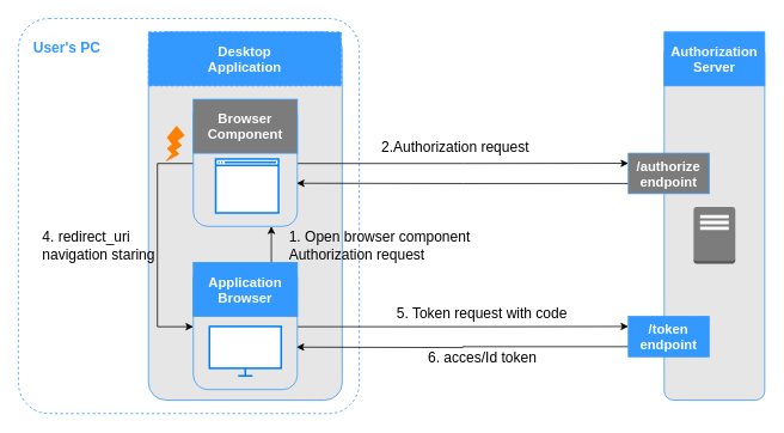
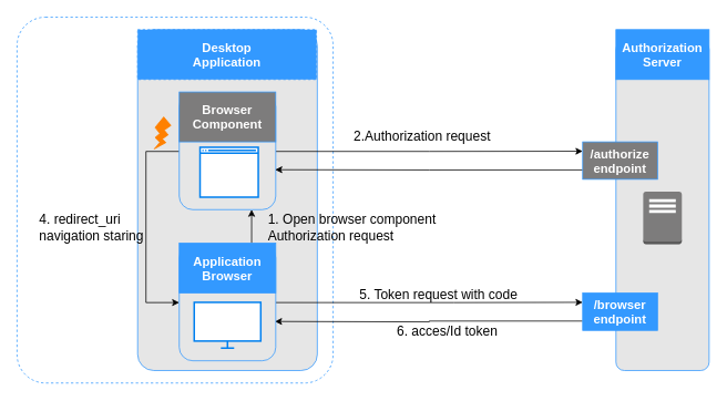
  <mxCell id="0" />
  <mxCell id="1" parent="0" />
  <mxCell id="2" value="" style="rounded=1;whiteSpace=wrap;html=1;strokeColor=#3399FF;strokeWidth=1;fillColor=none;fontFamily=Verdana;fontSize=12;fontColor=#00BEF2;perimeterSpacing=0;imageHeight=24;arcSize=9;dashed=1;" parent="1" vertex="1"><mxGeometry x="20" y="20" width="380" height="440" as="geometry" /></mxCell>
  <mxCell id="3" value="" style="rounded=1;whiteSpace=wrap;html=1;strokeColor=#3399FF;strokeWidth=1;fillColor=#E6E6E6;fontFamily=Verdana;fontSize=12;fontColor=#000000;perimeterSpacing=0;imageHeight=24;arcSize=9;" parent="1" vertex="1"><mxGeometry x="165" y="35" width="216" height="410" as="geometry" /></mxCell>
  <mxCell id="4" value="Desktop&lt;br&gt;Application" style="whiteSpace=wrap;html=1;strokeColor=#3399FF;strokeWidth=1;fillColor=#3399FF;fontFamily=Helvetica;fontSize=15;fontColor=#FFFFFF;fontStyle=1;dashed=1;" parent="1" vertex="1"><mxGeometry x="165" y="35" width="215" height="60" as="geometry" /></mxCell>
  <mxCell id="5" style="edgeStyle=orthogonalEdgeStyle;rounded=0;orthogonalLoop=1;jettySize=auto;html=1;exitX=1;exitY=0.5;exitDx=0;exitDy=0;entryX=0;entryY=0.25;entryDx=0;entryDy=0;" parent="1" source="7" target="14" edge="1"><mxGeometry relative="1" as="geometry" /></mxCell>
  <mxCell id="6" style="edgeStyle=orthogonalEdgeStyle;rounded=0;orthogonalLoop=1;jettySize=auto;html=1;exitX=0;exitY=0.5;exitDx=0;exitDy=0;entryX=0;entryY=0.5;entryDx=0;entryDy=0;" parent="1" source="7" target="23" edge="1"><mxGeometry relative="1" as="geometry"><Array as="points"><mxPoint x="175" y="182" /><mxPoint x="175" y="363" /></Array></mxGeometry></mxCell>
  <mxCell id="7" value="" style="rounded=1;whiteSpace=wrap;html=1;strokeColor=#3399FF;strokeWidth=1;fillColor=#E6E6E6;fontFamily=Verdana;fontSize=12;fontColor=#00BEF2;perimeterSpacing=0;imageHeight=24;arcSize=14;" parent="1" vertex="1"><mxGeometry x="215" y="111.5" width="116" height="140" as="geometry" /></mxCell>
  <mxCell id="8" value="Browser&lt;br&gt;Component" style="whiteSpace=wrap;html=1;strokeColor=#3399FF;strokeWidth=1;fillColor=#7d7c7c;fontFamily=Helvetica;fontSize=15;fontColor=#FFFFFF;fontStyle=1;" parent="1" vertex="1"><mxGeometry x="215" y="110" width="116" height="60" as="geometry" /></mxCell>
  <mxCell id="9" value="" style="rounded=1;whiteSpace=wrap;html=1;strokeColor=#3399FF;strokeWidth=1;fillColor=#E6E6E6;fontFamily=Verdana;fontSize=12;fontColor=#00BEF2;perimeterSpacing=0;imageHeight=24;arcSize=9;" parent="1" vertex="1"><mxGeometry x="740" y="49" width="112" height="396" as="geometry" /></mxCell>
  <mxCell id="10" value="Authorization Server" style="whiteSpace=wrap;html=1;strokeColor=#3399FF;strokeWidth=1;fillColor=#3399FF;fontFamily=Helvetica;fontSize=15;fontColor=#FFFFFF;fontStyle=1" parent="1" vertex="1"><mxGeometry x="740" y="35" width="112" height="60" as="geometry" /></mxCell>
  <mxCell id="11" value="" style="html=1;verticalLabelPosition=bottom;align=center;labelBackgroundColor=#ffffff;verticalAlign=top;strokeWidth=2;strokeColor=#0080F0;shadow=0;dashed=0;shape=mxgraph.ios7.icons.window;" parent="1" vertex="1"><mxGeometry x="240" y="176.5" width="70" height="60" as="geometry" /></mxCell>
  <mxCell id="12" value="" style="outlineConnect=0;dashed=0;verticalLabelPosition=bottom;verticalAlign=top;align=center;html=1;shape=mxgraph.aws3.traditional_server;fillColor=#7D7C7C;gradientColor=none;" parent="1" vertex="1"><mxGeometry x="772.75" y="230" width="46.5" height="63" as="geometry" /></mxCell>
  <mxCell id="13" style="edgeStyle=orthogonalEdgeStyle;rounded=0;orthogonalLoop=1;jettySize=auto;html=1;exitX=0;exitY=0.75;exitDx=0;exitDy=0;entryX=0.994;entryY=0.657;entryDx=0;entryDy=0;entryPerimeter=0;fontSize=16;" parent="1" source="14" target="7" edge="1"><mxGeometry relative="1" as="geometry" /></mxCell>
  <mxCell id="14" value="/authorize&lt;br&gt;endpoint" style="whiteSpace=wrap;html=1;strokeColor=#3399FF;strokeWidth=1;fillColor=#7d7c7c;fontFamily=Helvetica;fontSize=15;fontColor=#FFFFFF;fontStyle=1;" parent="1" vertex="1"><mxGeometry x="700" y="170" width="90" height="45" as="geometry" /></mxCell>
  <mxCell id="15" value="4. redirect_uri&lt;br&gt;navigation staring" style="text;html=1;align=left;verticalAlign=middle;resizable=0;points=[];autosize=1;strokeColor=none;fillColor=none;fontSize=16;" parent="1" vertex="1"><mxGeometry x="45" y="245" width="145" height="55" as="geometry" /></mxCell>
  <mxCell id="16" value="2.Authorization request" style="text;html=1;align=left;verticalAlign=middle;resizable=0;points=[];autosize=1;strokeColor=none;fillColor=none;fontSize=16;" parent="1" vertex="1"><mxGeometry x="422.5" y="145" width="185" height="35" as="geometry" /></mxCell>
  <mxCell id="17" style="edgeStyle=orthogonalEdgeStyle;rounded=0;orthogonalLoop=1;jettySize=auto;html=1;exitX=0;exitY=0.75;exitDx=0;exitDy=0;fontSize=16;strokeColor=#000000;" parent="1" source="18" edge="1"><mxGeometry relative="1" as="geometry"><mxPoint x="330" y="386" as="targetPoint" /></mxGeometry></mxCell>
- <mxCell id="18" value="/token&lt;br&gt;endpoint" style="whiteSpace=wrap;html=1;strokeColor=#3399FF;strokeWidth=1;fillColor=#3399FF;fontFamily=Helvetica;fontSize=15;fontColor=#FFFFFF;fontStyle=1" parent="1" vertex="1"><mxGeometry x="700" y="351.75" width="90" height="45" as="geometry" /></mxCell>
- <mxCell id="19" value="5. Token request with code" style="text;html=1;align=left;verticalAlign=middle;resizable=0;points=[];autosize=1;strokeColor=none;fillColor=none;fontSize=16;" parent="1" vertex="1"><mxGeometry x="440" y="330" width="210" height="35" as="geometry" /></mxCell>
+ <mxCell id="18" value="/browser&lt;br&gt;endpoint" style="whiteSpace=wrap;html=1;strokeColor=#3399FF;strokeWidth=1;fillColor=#3399FF;fontFamily=Helvetica;fontSize=15;fontColor=#FFFFFF;fontStyle=1" parent="1" vertex="1"><mxGeometry x="700" y="351.75" width="90" height="45" as="geometry" /></mxCell>
+ <mxCell id="19" value="5. Token request with code" style="text;html=1;align=left;verticalAlign=middle;resizable=0;points=[];autosize=1;strokeColor=none;fillColor=none;fontSize=16;" parent="1" vertex="1"><mxGeometry x="430" y="335" width="210" height="35" as="geometry" /></mxCell>
  <mxCell id="20" value="6. acces/Id token" style="text;html=1;align=left;verticalAlign=middle;resizable=0;points=[];autosize=1;strokeColor=none;fillColor=none;fontSize=16;" parent="1" vertex="1"><mxGeometry x="475" y="380" width="140" height="35" as="geometry" /></mxCell>
- <mxCell id="21" value="User's PC" style="text;html=1;align=left;verticalAlign=middle;resizable=0;points=[];autosize=1;strokeColor=none;fillColor=none;fontSize=16;fontColor=#3399FF;fontStyle=1" parent="1" vertex="1"><mxGeometry x="35" y="35" width="95" height="35" as="geometry" /></mxCell>
  <mxCell id="22" style="edgeStyle=orthogonalEdgeStyle;rounded=0;orthogonalLoop=1;jettySize=auto;html=1;exitX=1;exitY=0.5;exitDx=0;exitDy=0;entryX=0;entryY=0.25;entryDx=0;entryDy=0;" parent="1" source="23" target="18" edge="1"><mxGeometry relative="1" as="geometry"><Array as="points"><mxPoint x="545" y="363" /><mxPoint x="545" y="363" /></Array></mxGeometry></mxCell>
  <mxCell id="23" value="" style="rounded=1;whiteSpace=wrap;html=1;strokeColor=#3399FF;strokeWidth=1;fillColor=#E6E6E6;fontFamily=Verdana;fontSize=12;fontColor=#00BEF2;perimeterSpacing=0;imageHeight=24;arcSize=14;" parent="1" vertex="1"><mxGeometry x="215" y="293.25" width="116" height="140" as="geometry" /></mxCell>
  <mxCell id="24" style="edgeStyle=orthogonalEdgeStyle;rounded=0;orthogonalLoop=1;jettySize=auto;html=1;exitX=0.75;exitY=0;exitDx=0;exitDy=0;entryX=0.75;entryY=1;entryDx=0;entryDy=0;" parent="1" source="25" target="7" edge="1"><mxGeometry relative="1" as="geometry" /></mxCell>
  <mxCell id="25" value="Application&lt;br&gt;Browser" style="whiteSpace=wrap;html=1;strokeColor=#3399FF;strokeWidth=1;fillColor=#3399FF;fontFamily=Helvetica;fontSize=15;fontColor=#FFFFFF;fontStyle=1" parent="1" vertex="1"><mxGeometry x="215" y="291.75" width="116" height="60" as="geometry" /></mxCell>
  <mxCell id="26" value="" style="html=1;verticalLabelPosition=bottom;align=center;labelBackgroundColor=#ffffff;verticalAlign=top;strokeWidth=2;strokeColor=#0080F0;shadow=0;dashed=0;shape=mxgraph.ios7.icons.monitor;" parent="1" vertex="1"><mxGeometry x="233" y="363" width="80" height="55" as="geometry" /></mxCell>
  <mxCell id="27" value="1. Open browser component&lt;br style=&quot;font-size: 16px;&quot;&gt;Authorization request" style="text;html=1;align=left;verticalAlign=middle;resizable=0;points=[];autosize=1;strokeColor=none;fillColor=none;fontSize=16;" parent="1" vertex="1"><mxGeometry x="320" y="245" width="225" height="55" as="geometry" /></mxCell>
  <mxCell id="28" value="" style="verticalLabelPosition=bottom;verticalAlign=top;html=1;shape=mxgraph.basic.flash;fillColor=#FF8000;strokeColor=#FF8000;" parent="1" vertex="1"><mxGeometry x="185" y="140" width="20" height="38.5" as="geometry" /></mxCell>
